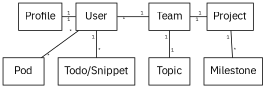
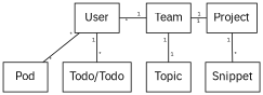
  digraph {
    fontname="IBM Plex Sans"
    node [fontname="IBM Plex Sans" shape=box]
    edge [arrowhead=none arrowtail=none dir=forward fontname="IBM Plex Sans" headlabel=1 labeldistance=1 labelfontsize=6.0 taillabel=1]
    Pod
    Topic
-   Profile
    User
    Team
    Project
-   n7 [label="Todo/Snippet"]
-   Milestone
+   n7 [label="Todo/Todo"]
+   Milestone [label=Snippet]
    subgraph sub_1 {
      rank=same
      Pod
      Topic
    }
    subgraph sub_2 {
      rank=same
-     Profile
      User
      Team
      Project
    }
-   Profile -> User
    User -> Pod [headlabel="*" taillabel="*"]
    User -> Team [taillabel="*"]
    User -> n7 [headlabel="*"]
    Team -> Topic
    Team -> Project
    Project -> Milestone [headlabel="*"]
  }
